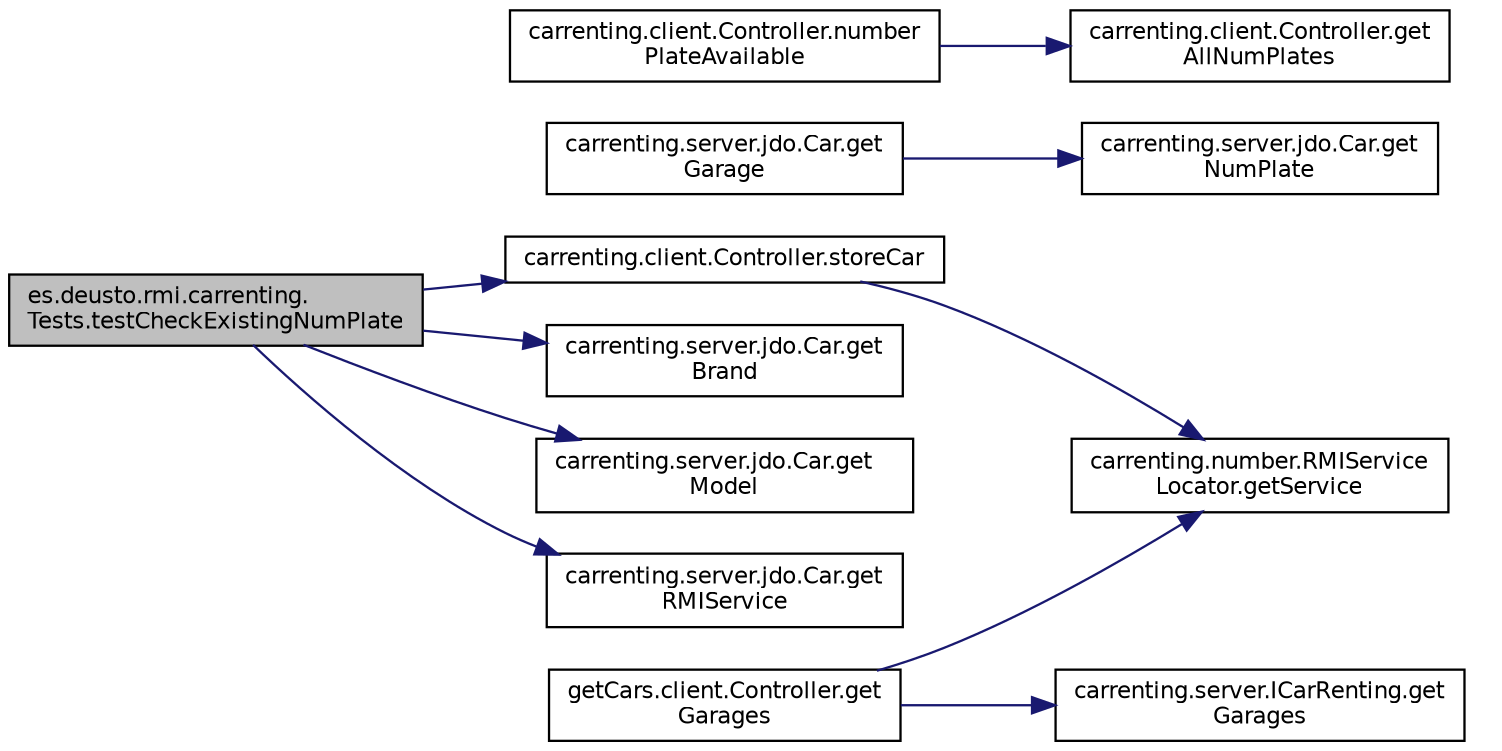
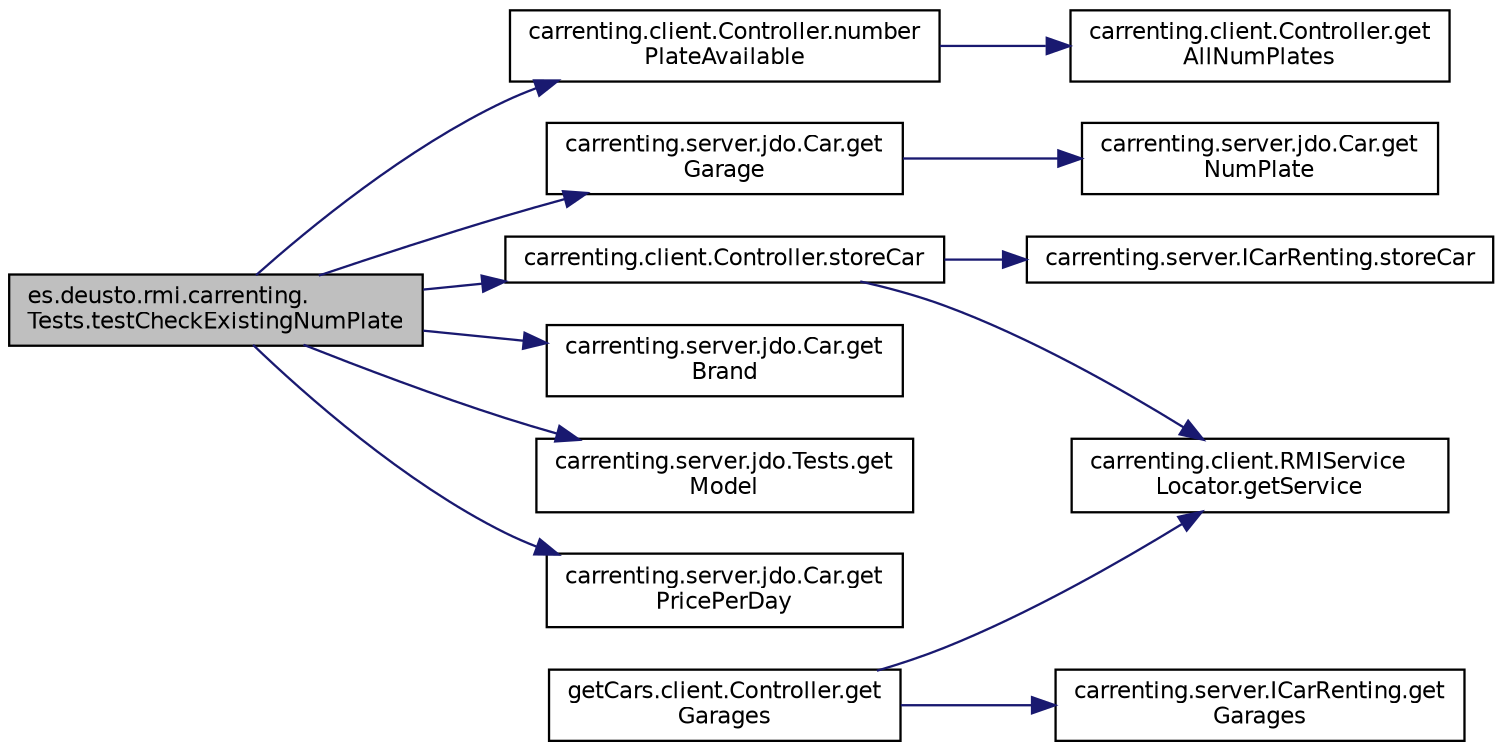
  digraph {
    rankdir=LR
    node [color=black fillcolor=white fontname=Helvetica fontsize=10 shape=record style=filled]
    edge [color=midnightblue fontname=Helvetica fontsize=10 labelfontname=Helvetica labelfontsize=10 style=solid]
    n1 [fillcolor=grey75 fontcolor=black height=0.2 label="es.deusto.rmi.carrenting.\lTests.testCheckExistingNumPlate" width=0.4]
    n2 [height=0.2 label="carrenting.client.Controller.storeCar" width=0.4]
    n3 [height=0.2 label="carrenting.server.jdo.Car.get\lGarage" width=0.4]
    n4 [height=0.2 label="carrenting.server.jdo.Car.get\lBrand" width=0.4]
-   n5 [height=0.2 label="carrenting.server.jdo.Car.get\lModel" width=0.4]
-   n6 [height=0.2 label="carrenting.server.jdo.Car.get\lRMIService" width=0.4]
+   n5 [height=0.2 label="carrenting.server.jdo.Tests.get\lModel" width=0.4]
+   n6 [height=0.2 label="carrenting.server.jdo.Car.get\lPricePerDay" width=0.4]
    n7 [height=0.2 label="carrenting.client.Controller.number\lPlateAvailable" width=0.4]
-   n8 [height=0.2 label="carrenting.number.RMIService\lLocator.getService" width=0.4]
+   n8 [height=0.2 label="carrenting.client.RMIService\lLocator.getService" width=0.4]
+   n9 [height=0.2 label="carrenting.server.ICarRenting.storeCar" width=0.4]
    n10 [height=0.2 label="carrenting.server.jdo.Car.get\lNumPlate" width=0.4]
    n11 [height=0.2 label="carrenting.client.Controller.get\lAllNumPlates" width=0.4]
    n12 [height=0.2 label="getCars.client.Controller.get\lGarages" width=0.4]
    n13 [height=0.2 label="carrenting.server.ICarRenting.get\lGarages" width=0.4]
    n1 -> n2
+   n1 -> n3
    n1 -> n4
    n1 -> n5
    n1 -> n6
+   n1 -> n7
    n2 -> n8
+   n2 -> n9
    n3 -> n10
    n7 -> n11
    n12 -> n8
    n12 -> n13
  }
